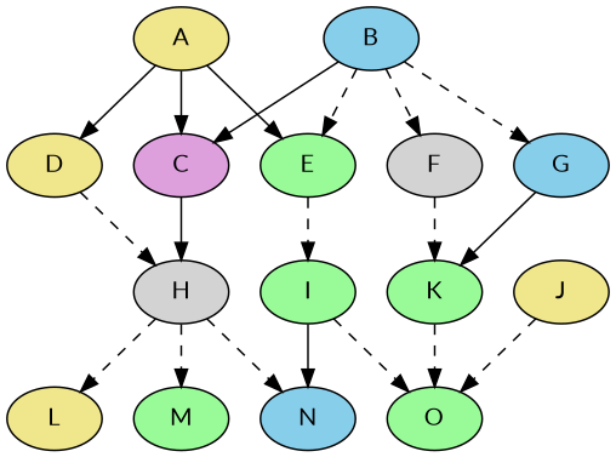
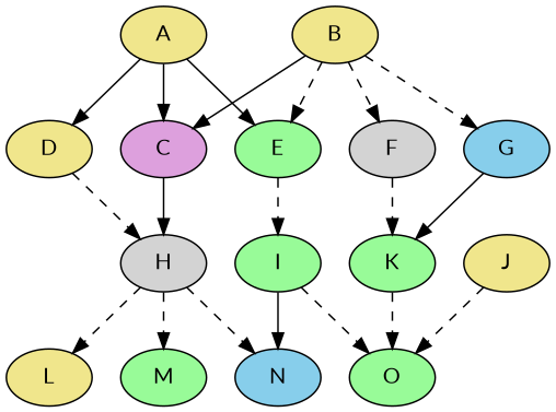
  digraph {
    fontname=Lato
    node [Weight=3 fillcolor=palegreen fontname=Lato style=filled]
    edge [Weight=2 fontname=Lato style=dashed]
    A [Weight=5 fillcolor=khaki]
    C [Weight=5 fillcolor=plum]
    D [Weight=4 fillcolor=khaki]
    E
    H [Weight=1 fillcolor=lightgrey]
    I [Weight=2]
-   B [fillcolor=skyblue]
+   B [fillcolor=khaki]
    F [Weight=2 fillcolor=lightgrey]
    G [Weight=1 fillcolor=skyblue]
    K [Weight=4]
    L [Weight=6 fillcolor=khaki]
    M [Weight=7]
    N [Weight=8 fillcolor=skyblue]
    O [Weight=9]
    J [fillcolor=khaki]
    A -> C [Weight=1 style=solid]
    A -> D [Weight=1 style=solid]
    A -> E [Weight=1 style=solid]
    C -> H [Weight=3 style=solid]
    D -> H [Weight=3]
    E -> I [Weight=3]
    H -> L [Weight=5]
    H -> M [Weight=5]
    H -> N [Weight=5]
    I -> N [Weight=6 style=solid]
    I -> O [Weight=6]
    B -> C [style=solid]
    B -> E
    B -> F
    B -> G
    F -> K [Weight=4]
    G -> K [Weight=4 style=solid]
    K -> O [Weight=7]
    J -> O [Weight=7]
  }
